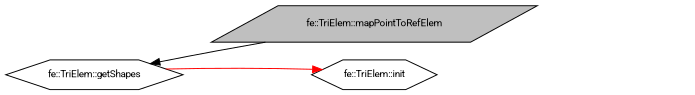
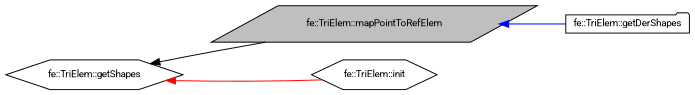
  digraph {
    fontname=Roboto
    rankdir=LR
    node [color=black fillcolor=white fontname=Roboto fontsize=10 shape=hexagon style=filled]
    edge [dir=back fontname=Roboto fontsize=10 labelfontname=Helvetica labelfontsize=10 style=solid]
    n1 [fillcolor=grey75 fontcolor=black height=0.2 label="fe::TriElem::mapPointToRefElem" shape=parallelogram width=0.4]
+   n2 [height=0.2 label="fe::TriElem::getDerShapes" shape=folder width=0.4]
    n3 [height=0.2 label="fe::TriElem::getShapes" width=0.4]
    n4 [height=0.2 label="fe::TriElem::init" width=0.4]
+   n1 -> n2 [color=blue]
    n3 -> n1 [color=black]
-   n4 -> n3 [color=red]
+   n3 -> n4 [color=red]
  }
